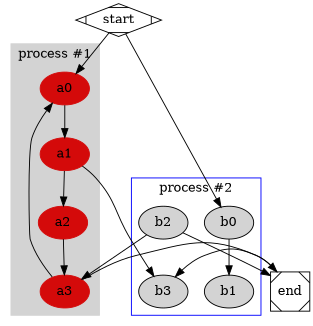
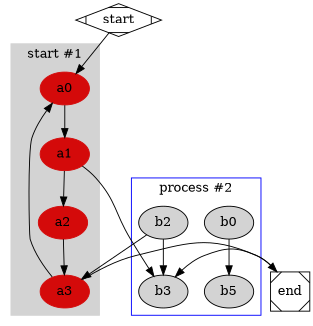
  strict digraph {
    node [style=filled]
    a0 [color="#d40a0aff"]
    a1 [color="#d40a0aff"]
    a2 [color="#d40a0aff"]
    a3 [color="#d40a0aff"]
    b0
-   b1
+   b1 [label=b5]
    b2
    b3
    end [shape=Msquare style=""]
    start [shape=Mdiamond style=""]
    subgraph cluster_1 {
      color=lightgrey
-     label="process #1"
+     label="start #1"
      style=filled
      a0
      a1
      a2
      a3
    }
    subgraph cluster_2 {
      color=blue
      label="process #2"
      b0
      b1
      b2
      b3
    }
    a0 -> a1
    a1 -> a2
    a1 -> b3
    a2 -> a3
    a3 -> a0
    a3 -> end
    b0 -> b1
    b2 -> a3
-   b2 -> end
+   b2 -> b3
    end -> b3
    start -> a0
-   start -> b0
  }
